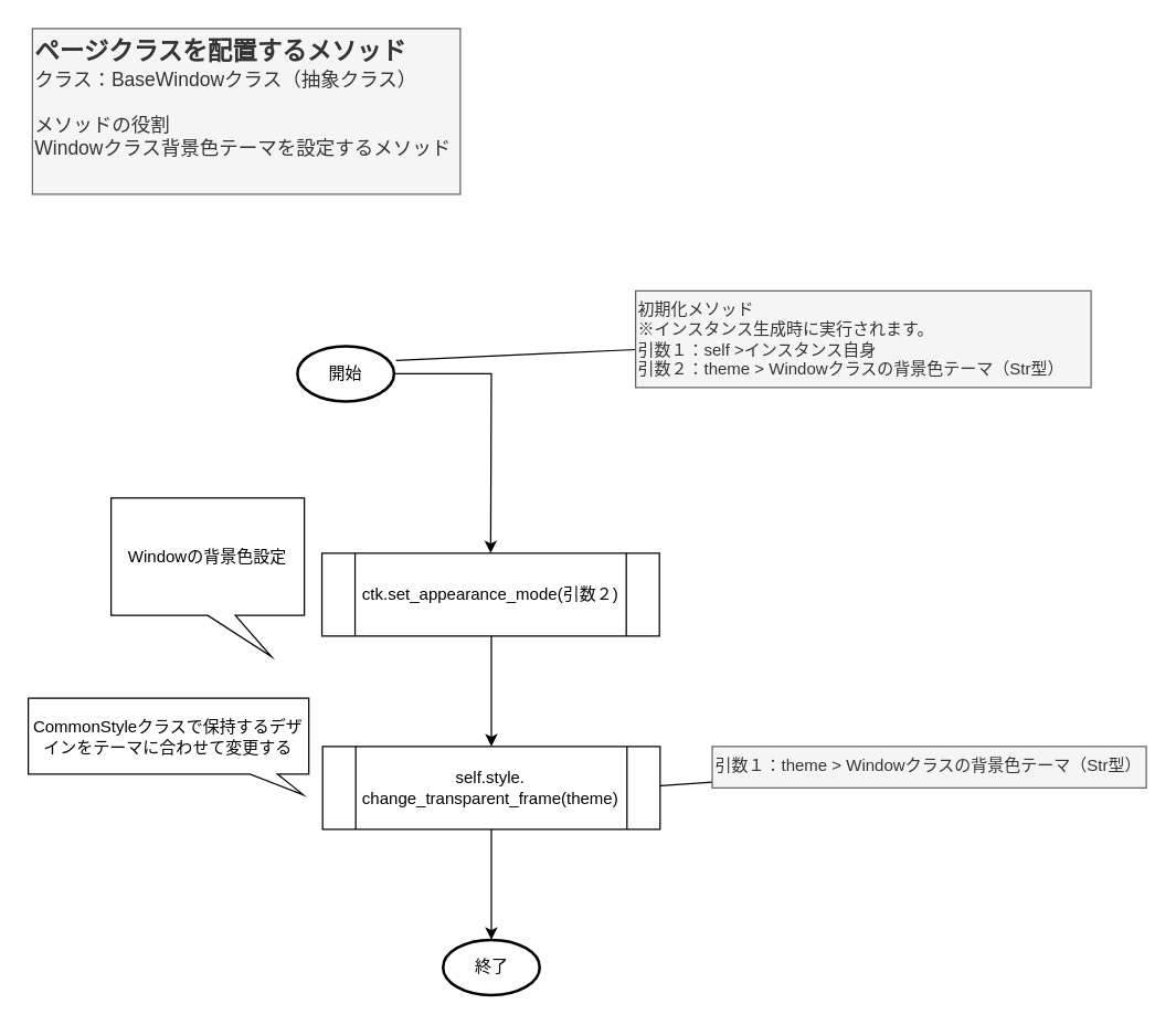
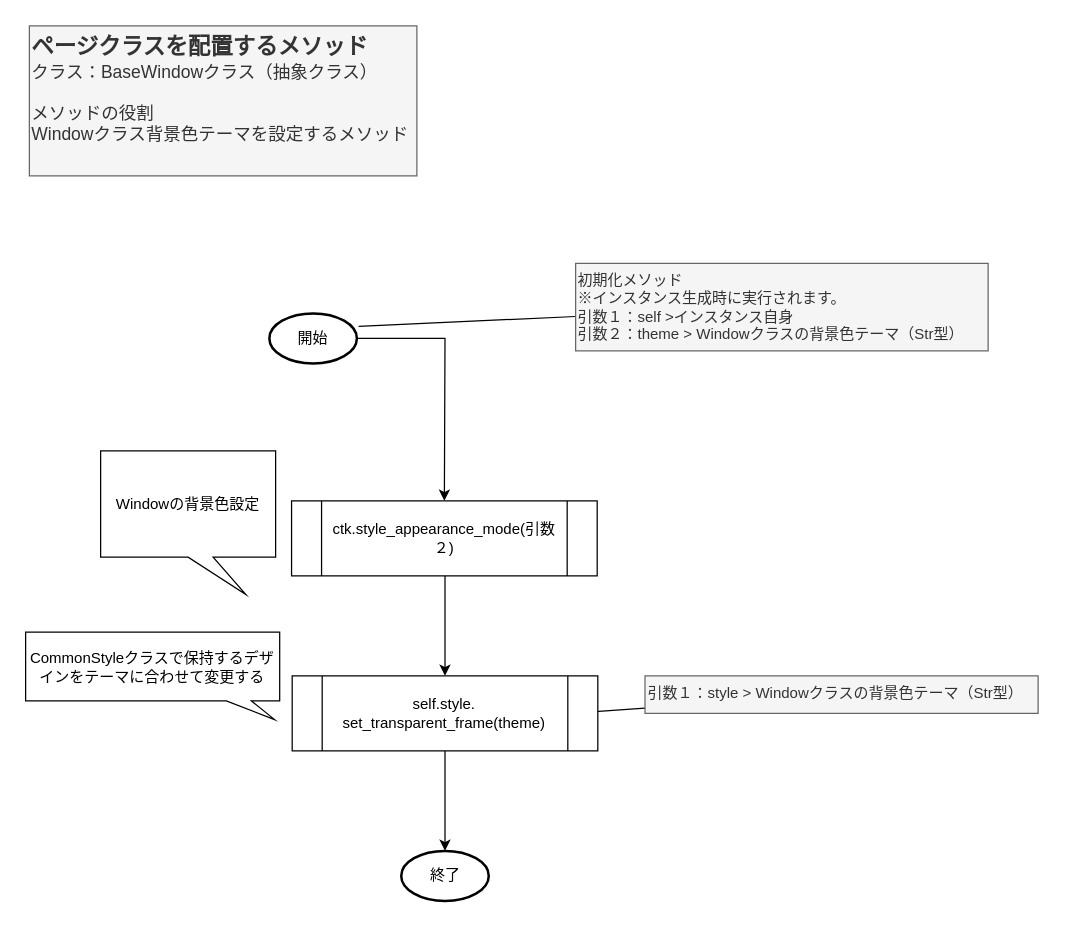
  <mxCell id="0" />
  <mxCell id="1" parent="0" />
  <mxCell id="2" value="" style="edgeStyle=orthogonalEdgeStyle;rounded=0;orthogonalLoop=1;jettySize=auto;html=1;" parent="1" source="3" edge="1"><mxGeometry relative="1" as="geometry"><mxPoint x="355" y="400" as="targetPoint" /></mxGeometry></mxCell>
  <mxCell id="3" value="開始" style="strokeWidth=2;html=1;shape=mxgraph.flowchart.start_1;whiteSpace=wrap;" parent="1" vertex="1"><mxGeometry x="215" y="250" width="70" height="40" as="geometry" /></mxCell>
  <mxCell id="4" style="rounded=0;orthogonalLoop=1;jettySize=auto;html=1;entryX=1.02;entryY=0.26;entryDx=0;entryDy=0;endArrow=none;endFill=0;entryPerimeter=0;" parent="1" source="5" target="3" edge="1"><mxGeometry relative="1" as="geometry"><mxPoint x="395" y="310" as="targetPoint" /></mxGeometry></mxCell>
  <mxCell id="5" value="&lt;div&gt;初期化メソッド&lt;/div&gt;&lt;div&gt;※インスタンス生成時に実行されます。&lt;/div&gt;&lt;div&gt;引数１：self &amp;gt;インスタンス自身&lt;/div&gt;&lt;div&gt;引数２：theme &amp;gt; Windowクラスの背景色テーマ（Str型）&lt;/div&gt;" style="text;html=1;align=left;verticalAlign=top;whiteSpace=wrap;rounded=0;fillColor=#f5f5f5;fontColor=#333333;strokeColor=#666666;" parent="1" vertex="1"><mxGeometry x="460" y="210" width="330" height="70" as="geometry" /></mxCell>
  <mxCell id="6" value="&lt;b style=&quot;&quot;&gt;&lt;font style=&quot;&quot;&gt;&lt;font style=&quot;font-size: 18px;&quot;&gt;ページクラスを配置するメソッド&lt;/font&gt;&lt;/font&gt;&lt;/b&gt;&lt;div&gt;&lt;font style=&quot;font-size: 14px;&quot;&gt;クラス：BaseWindow&lt;/font&gt;&lt;span style=&quot;font-size: 14px; background-color: initial;&quot;&gt;クラス（抽象クラス&lt;/span&gt;&lt;span style=&quot;background-color: initial; font-size: 14px;&quot;&gt;）&lt;/span&gt;&lt;/div&gt;&lt;div style=&quot;font-size: 14px;&quot;&gt;&lt;br&gt;&lt;/div&gt;&lt;div style=&quot;font-size: 14px;&quot;&gt;メソッドの役割&lt;/div&gt;&lt;div style=&quot;font-size: 14px;&quot;&gt;Windowクラス背景色テーマを設定するメソッド&lt;/div&gt;" style="text;html=1;align=left;verticalAlign=top;whiteSpace=wrap;rounded=0;fillColor=#f5f5f5;fontColor=#333333;strokeColor=#666666;" parent="1" vertex="1"><mxGeometry x="23" y="20" width="310" height="120" as="geometry" /></mxCell>
  <mxCell id="7" value="終了" style="strokeWidth=2;html=1;shape=mxgraph.flowchart.start_1;whiteSpace=wrap;" parent="1" vertex="1"><mxGeometry x="320.5" y="680" width="70" height="40" as="geometry" /></mxCell>
  <mxCell id="8" value="" style="edgeStyle=orthogonalEdgeStyle;rounded=0;orthogonalLoop=1;jettySize=auto;html=1;fontColor=#333333;" parent="1" edge="1"><mxGeometry relative="1" as="geometry"><mxPoint x="355.5" y="460" as="sourcePoint" /><mxPoint x="355.5" y="540" as="targetPoint" /></mxGeometry></mxCell>
  <mxCell id="9" value="" style="edgeStyle=orthogonalEdgeStyle;rounded=0;orthogonalLoop=1;jettySize=auto;html=1;fontColor=#333333;" parent="1" edge="1"><mxGeometry relative="1" as="geometry"><mxPoint x="355.5" y="600" as="sourcePoint" /><mxPoint x="355.5" y="680" as="targetPoint" /></mxGeometry></mxCell>
  <mxCell id="10" style="rounded=0;orthogonalLoop=1;jettySize=auto;html=1;entryX=1;entryY=0.5;entryDx=0;entryDy=0;endArrow=none;endFill=0;fontColor=#333333;" parent="1" source="11" edge="1"><mxGeometry relative="1" as="geometry"><mxPoint x="455.5" y="570" as="targetPoint" /></mxGeometry></mxCell>
- <mxCell id="11" value="引数１：theme &amp;gt; Windowクラスの背景色テーマ（Str型）" style="text;html=1;align=left;verticalAlign=top;whiteSpace=wrap;rounded=0;fillColor=#f5f5f5;fontColor=#333333;strokeColor=#666666;" parent="1" vertex="1"><mxGeometry x="515.5" y="540" width="314.5" height="30" as="geometry" /></mxCell>
- <mxCell id="12" value="ctk.set_appearance_mode(引数２)" style="shape=process;whiteSpace=wrap;html=1;backgroundOutline=1;" vertex="1" parent="1"><mxGeometry x="232.75" y="400" width="244.5" height="60" as="geometry" /></mxCell>
- <mxCell id="13" value="self.style.&lt;br&gt;change_transparent_frame(theme)" style="shape=process;whiteSpace=wrap;html=1;backgroundOutline=1;" vertex="1" parent="1"><mxGeometry x="233.25" y="540" width="244.5" height="60" as="geometry" /></mxCell>
+ <mxCell id="11" value="引数１：style &amp;gt; Windowクラスの背景色テーマ（Str型）" style="text;html=1;align=left;verticalAlign=top;whiteSpace=wrap;rounded=0;fillColor=#f5f5f5;fontColor=#333333;strokeColor=#666666;" parent="1" vertex="1"><mxGeometry x="515.5" y="540" width="314.5" height="30" as="geometry" /></mxCell>
+ <mxCell id="12" value="ctk.style_appearance_mode(引数２)" style="shape=process;whiteSpace=wrap;html=1;backgroundOutline=1;" vertex="1" parent="1"><mxGeometry x="232.75" y="400" width="244.5" height="60" as="geometry" /></mxCell>
+ <mxCell id="13" value="self.style.&lt;br&gt;set_transparent_frame(theme)" style="shape=process;whiteSpace=wrap;html=1;backgroundOutline=1;" vertex="1" parent="1"><mxGeometry x="233.25" y="540" width="244.5" height="60" as="geometry" /></mxCell>
  <mxCell id="14" value="Windowの背景色設定" style="shape=callout;whiteSpace=wrap;html=1;perimeter=calloutPerimeter;position2=0.83;" vertex="1" parent="1"><mxGeometry x="80" y="360" width="140" height="115" as="geometry" /></mxCell>
  <mxCell id="15" value="CommonStyleクラスで保持するデザインをテーマに合わせて変更する" style="shape=callout;whiteSpace=wrap;html=1;perimeter=calloutPerimeter;position2=0.98;size=15;position=0.79;" vertex="1" parent="1"><mxGeometry x="20" y="505" width="203.25" height="70" as="geometry" /></mxCell>
